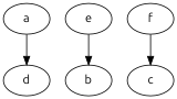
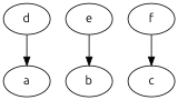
  digraph {
    fontname=Ubuntu
    node [Weight=3 fontname=Ubuntu]
    edge [fontname=Ubuntu]
    a [Weight=2]
    d
    e [Weight=7]
    b
    f
    c
-   a -> d [Weight=2]
+   d -> a [Weight=2]
    e -> b [Weight=5]
    f -> c [Weight=12]
  }
